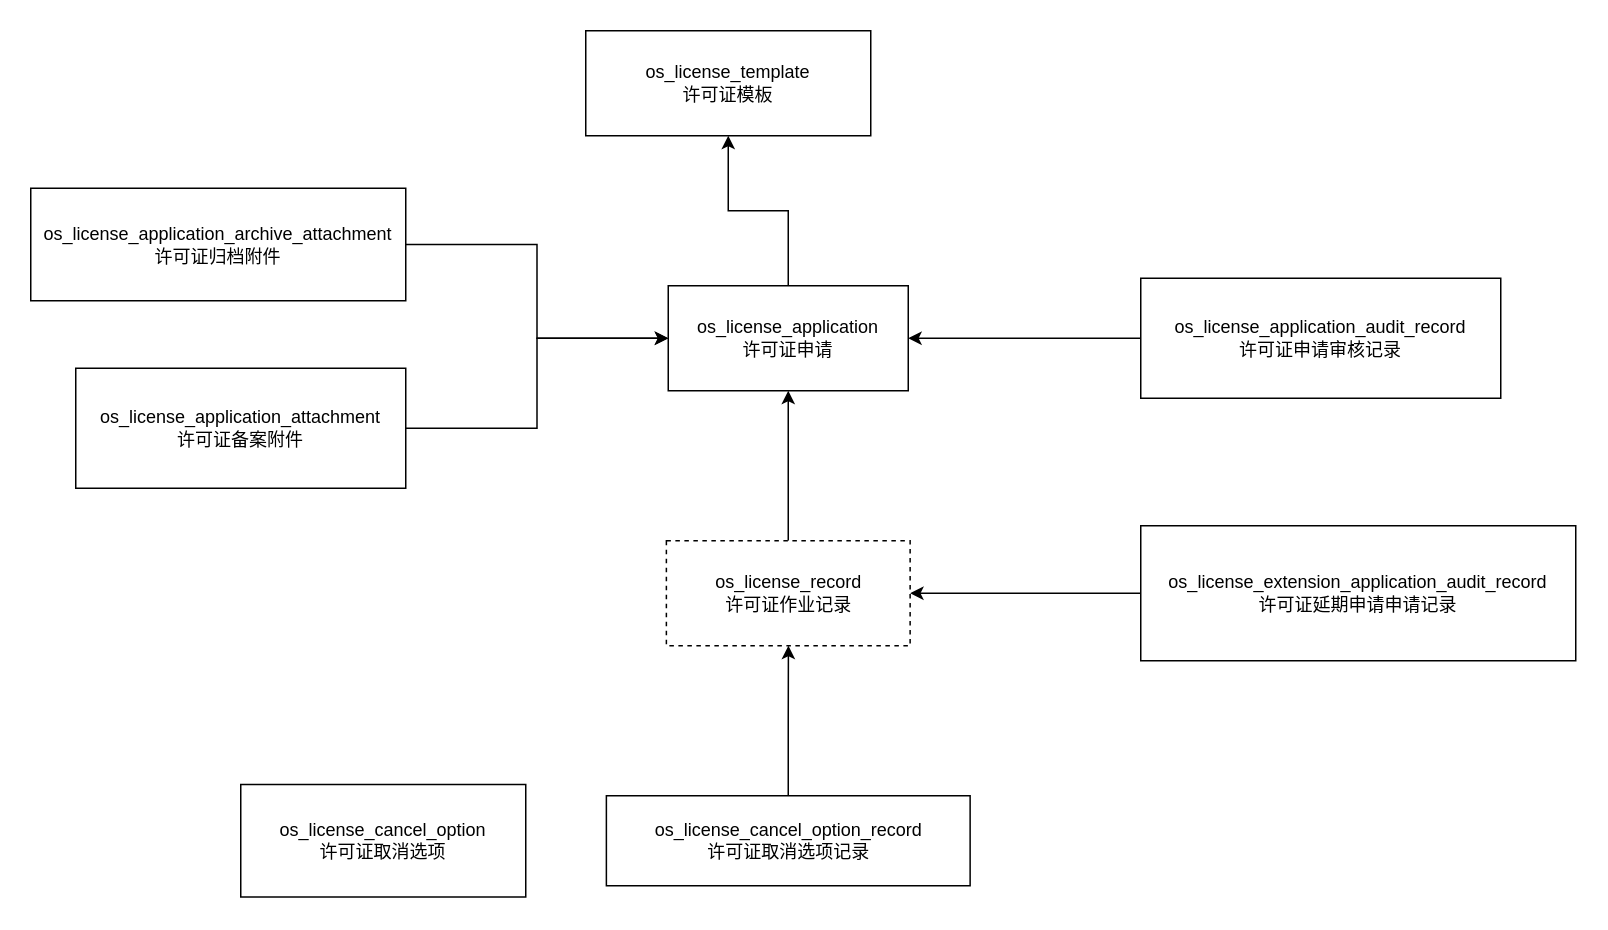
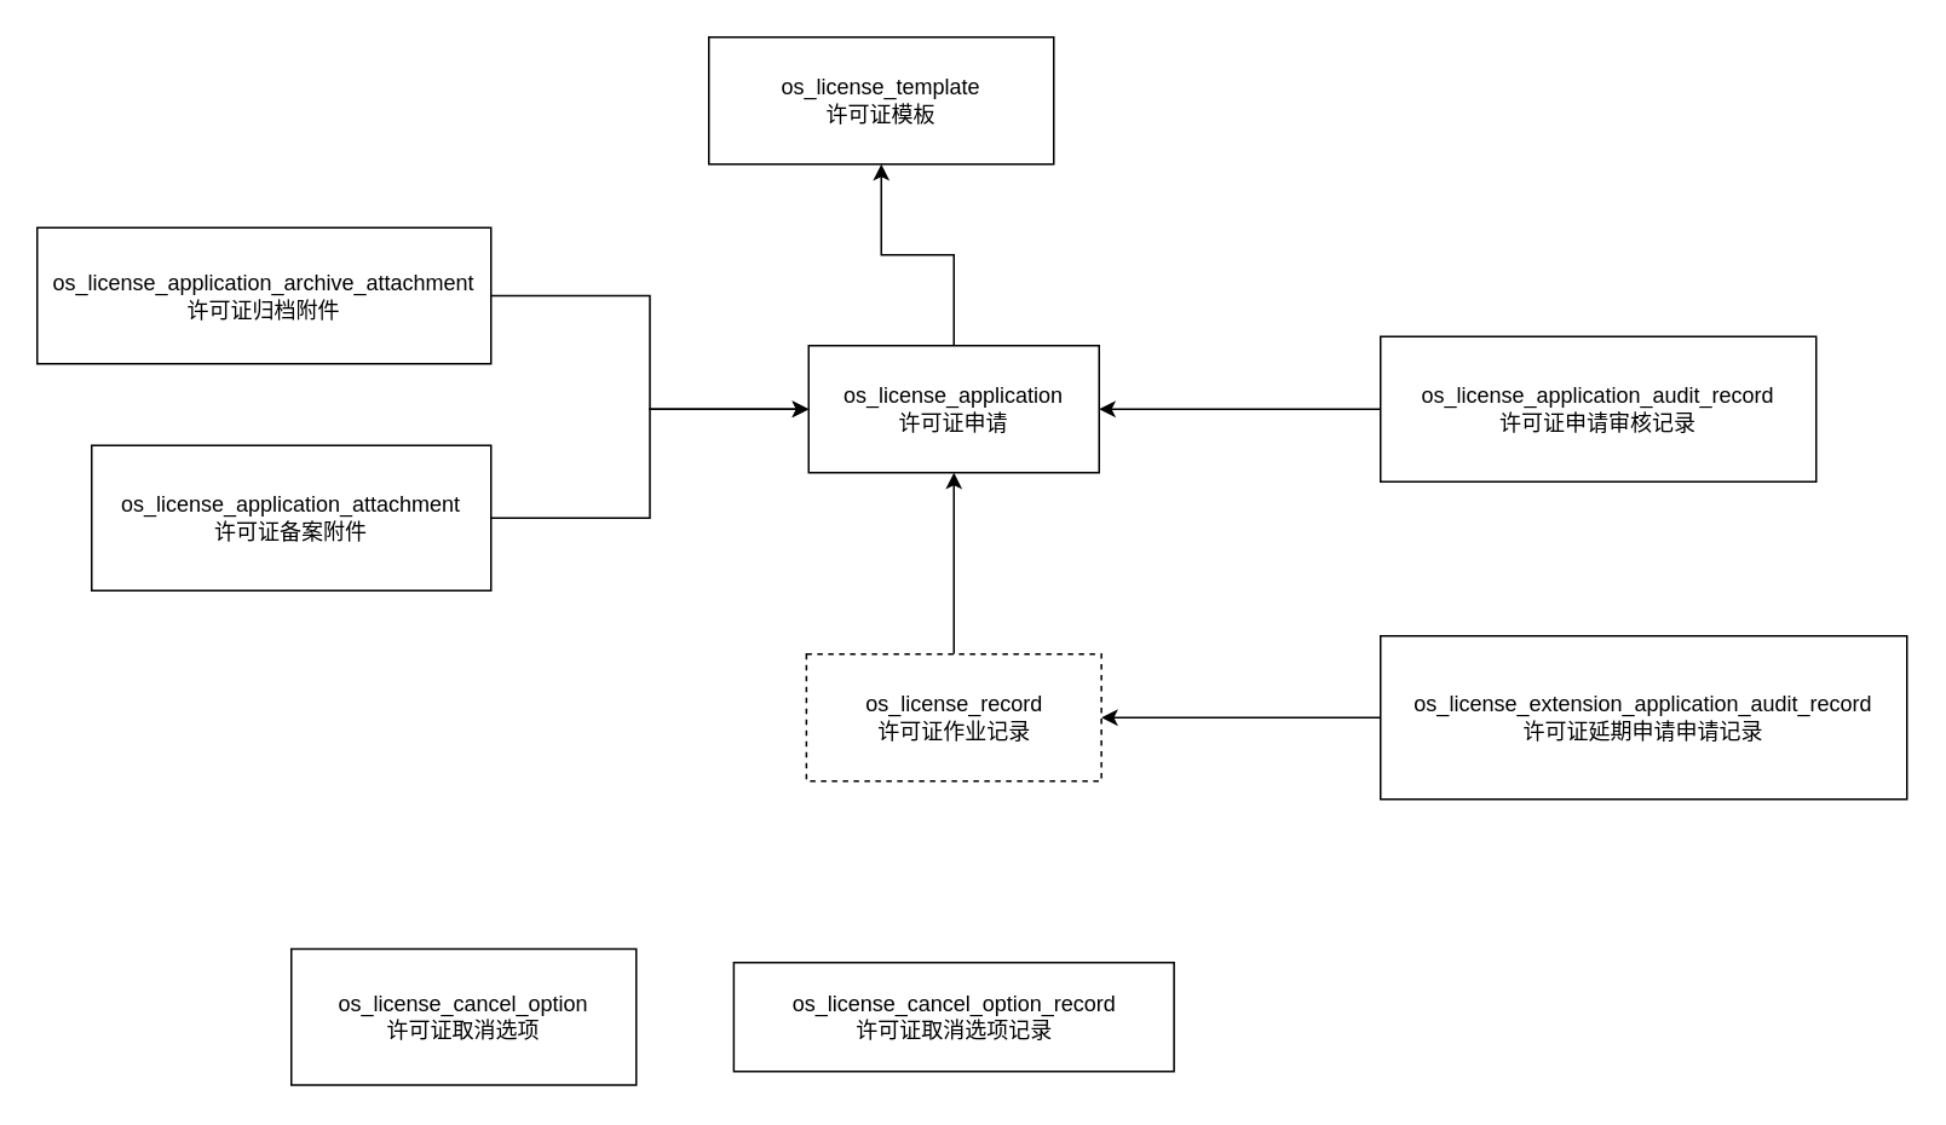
  <mxCell id="0" />
  <mxCell id="1" parent="0" />
  <mxCell id="2" value="os_license_template&lt;br&gt;许可证模板" style="rounded=0;whiteSpace=wrap;html=1;" vertex="1" parent="1"><mxGeometry x="390" y="20" width="190" height="70" as="geometry" /></mxCell>
  <mxCell id="3" style="edgeStyle=orthogonalEdgeStyle;rounded=0;orthogonalLoop=1;jettySize=auto;html=1;exitX=0.5;exitY=0;exitDx=0;exitDy=0;" edge="1" parent="1" source="4" target="2"><mxGeometry relative="1" as="geometry" /></mxCell>
  <mxCell id="4" value="os_license_application&lt;br&gt;许可证申请" style="rounded=0;whiteSpace=wrap;html=1;" vertex="1" parent="1"><mxGeometry x="445" y="190" width="160" height="70" as="geometry" /></mxCell>
  <mxCell id="5" style="edgeStyle=orthogonalEdgeStyle;rounded=0;orthogonalLoop=1;jettySize=auto;html=1;exitX=1;exitY=0.5;exitDx=0;exitDy=0;entryX=0;entryY=0.5;entryDx=0;entryDy=0;" edge="1" parent="1" source="6" target="4"><mxGeometry relative="1" as="geometry" /></mxCell>
  <mxCell id="6" value="os_license_application_archive_attachment&lt;br&gt;许可证归档附件" style="rounded=0;whiteSpace=wrap;html=1;" vertex="1" parent="1"><mxGeometry x="20" y="125" width="250" height="75" as="geometry" /></mxCell>
  <mxCell id="7" style="edgeStyle=orthogonalEdgeStyle;rounded=0;orthogonalLoop=1;jettySize=auto;html=1;exitX=1;exitY=0.5;exitDx=0;exitDy=0;entryX=0;entryY=0.5;entryDx=0;entryDy=0;" edge="1" parent="1" source="8" target="4"><mxGeometry relative="1" as="geometry" /></mxCell>
  <mxCell id="8" value="os_license_application_attachment&lt;br&gt;许可证备案附件&lt;br&gt;" style="rounded=0;whiteSpace=wrap;html=1;" vertex="1" parent="1"><mxGeometry x="50" y="245" width="220" height="80" as="geometry" /></mxCell>
  <mxCell id="9" style="edgeStyle=orthogonalEdgeStyle;rounded=0;orthogonalLoop=1;jettySize=auto;html=1;exitX=0;exitY=0.5;exitDx=0;exitDy=0;entryX=1;entryY=0.5;entryDx=0;entryDy=0;" edge="1" parent="1" source="10" target="4"><mxGeometry relative="1" as="geometry" /></mxCell>
  <mxCell id="10" value="os_license_application_audit_record&lt;br&gt;许可证申请审核记录" style="rounded=0;whiteSpace=wrap;html=1;" vertex="1" parent="1"><mxGeometry x="760" y="185" width="240" height="80" as="geometry" /></mxCell>
  <mxCell id="11" style="edgeStyle=orthogonalEdgeStyle;rounded=0;orthogonalLoop=1;jettySize=auto;html=1;exitX=0.5;exitY=0;exitDx=0;exitDy=0;entryX=0.5;entryY=1;entryDx=0;entryDy=0;" edge="1" parent="1" source="12" target="4"><mxGeometry relative="1" as="geometry" /></mxCell>
  <mxCell id="12" value="os_license_record&lt;br&gt;许可证作业记录" style="rounded=0;whiteSpace=wrap;html=1;dashed=1;" vertex="1" parent="1"><mxGeometry x="443.75" y="360" width="162.5" height="70" as="geometry" /></mxCell>
  <mxCell id="13" value="os_license_cancel_option&lt;br&gt;许可证取消选项" style="rounded=0;whiteSpace=wrap;html=1;" vertex="1" parent="1"><mxGeometry x="160" y="522.5" width="190" height="75" as="geometry" /></mxCell>
- <mxCell id="14" style="edgeStyle=orthogonalEdgeStyle;rounded=0;orthogonalLoop=1;jettySize=auto;html=1;exitX=0.5;exitY=0;exitDx=0;exitDy=0;" edge="1" parent="1" source="15" target="12"><mxGeometry relative="1" as="geometry" /></mxCell>
  <mxCell id="15" value="os_license_cancel_option_record&lt;br&gt;许可证取消选项记录" style="rounded=0;whiteSpace=wrap;html=1;" vertex="1" parent="1"><mxGeometry x="403.75" y="530" width="242.5" height="60" as="geometry" /></mxCell>
  <mxCell id="16" style="edgeStyle=orthogonalEdgeStyle;rounded=0;orthogonalLoop=1;jettySize=auto;html=1;exitX=0;exitY=0.5;exitDx=0;exitDy=0;entryX=1;entryY=0.5;entryDx=0;entryDy=0;" edge="1" parent="1" source="17" target="12"><mxGeometry relative="1" as="geometry" /></mxCell>
  <mxCell id="17" value="os_license_extension_application_audit_record&lt;br&gt;许可证延期申请申请记录&lt;br&gt;" style="rounded=0;whiteSpace=wrap;html=1;" vertex="1" parent="1"><mxGeometry x="760" y="350" width="290" height="90" as="geometry" /></mxCell>
